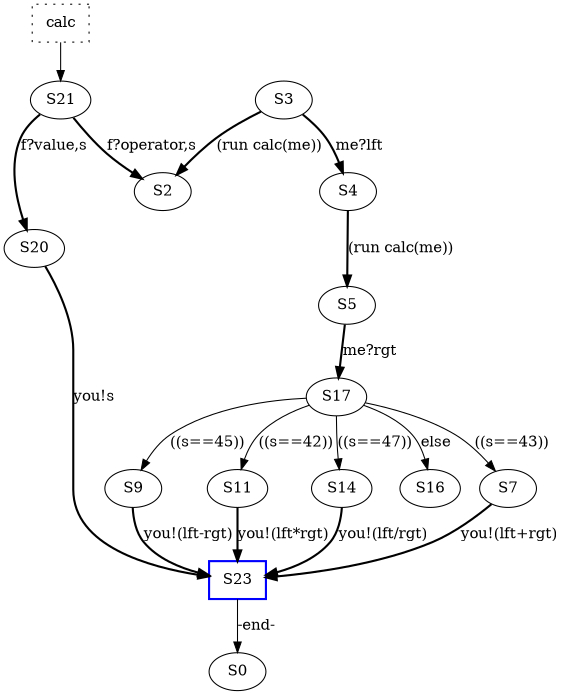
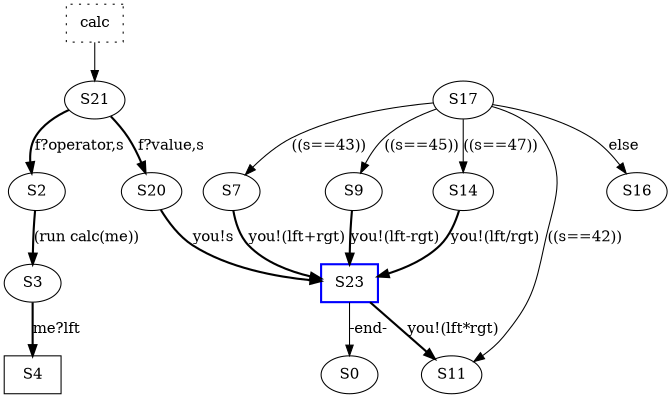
  digraph {
    edge [color=black style=bold]
    n1 [label=calc shape=box style=dotted]
    S21
    S2
    S20
    S3
    S23 [color=blue shape=box style=bold]
-   S4
+   S4 [shape=box]
    S0
-   S5
    S17
    S7
    S9
    S11
    S14
    S16
    n1 -> S21 [color="" style=""]
    S21 -> S2 [label="f?operator,s"]
    S21 -> S20 [label="f?value,s"]
-   S3 -> S2 [label="(run calc(me))"]
+   S2 -> S3 [label="(run calc(me))"]
    S20 -> S23 [label="you!s"]
    S3 -> S4 [label="me?lft"]
    S23 -> S0 [label="-end-" style=solid]
-   S4 -> S5 [label="(run calc(me))"]
-   S5 -> S17 [label="me?rgt"]
    S17 -> S7 [label="((s==43))" style=solid]
    S17 -> S9 [label="((s==45))" style=solid]
    S17 -> S11 [label="((s==42))" style=solid]
    S17 -> S14 [label="((s==47))" style=solid]
    S17 -> S16 [label=else style=solid]
    S7 -> S23 [label="you!(lft+rgt)"]
    S9 -> S23 [label="you!(lft-rgt)"]
-   S11 -> S23 [label="you!(lft*rgt)"]
+   S23 -> S11 [label="you!(lft*rgt)"]
    S14 -> S23 [label="you!(lft/rgt)"]
  }
